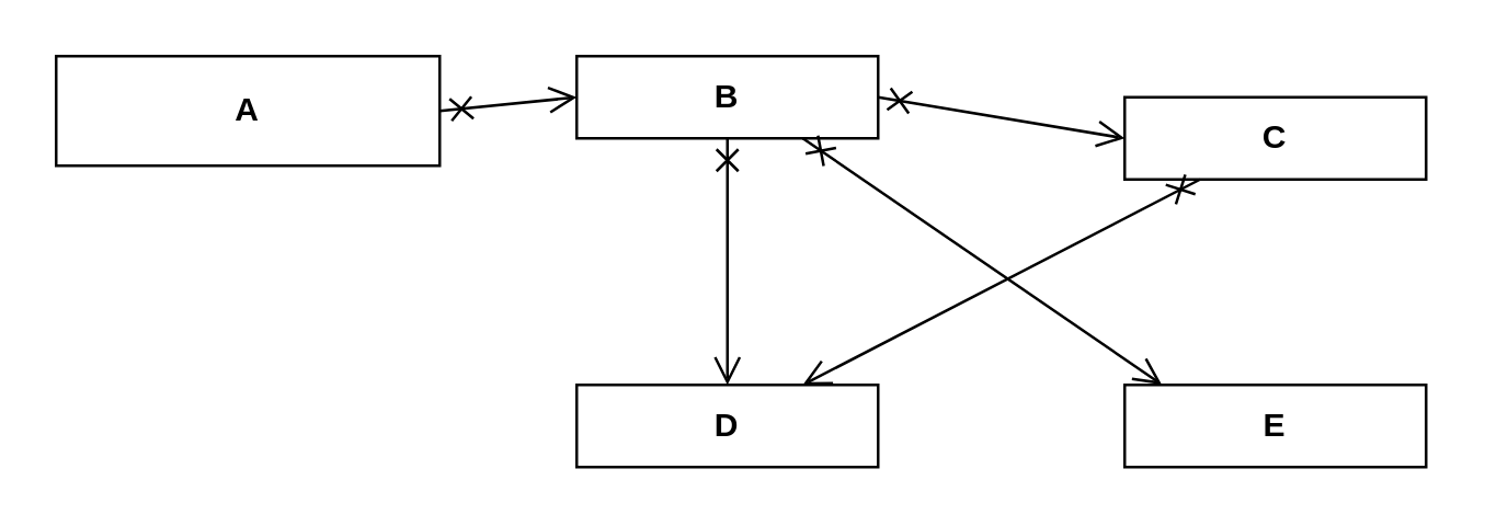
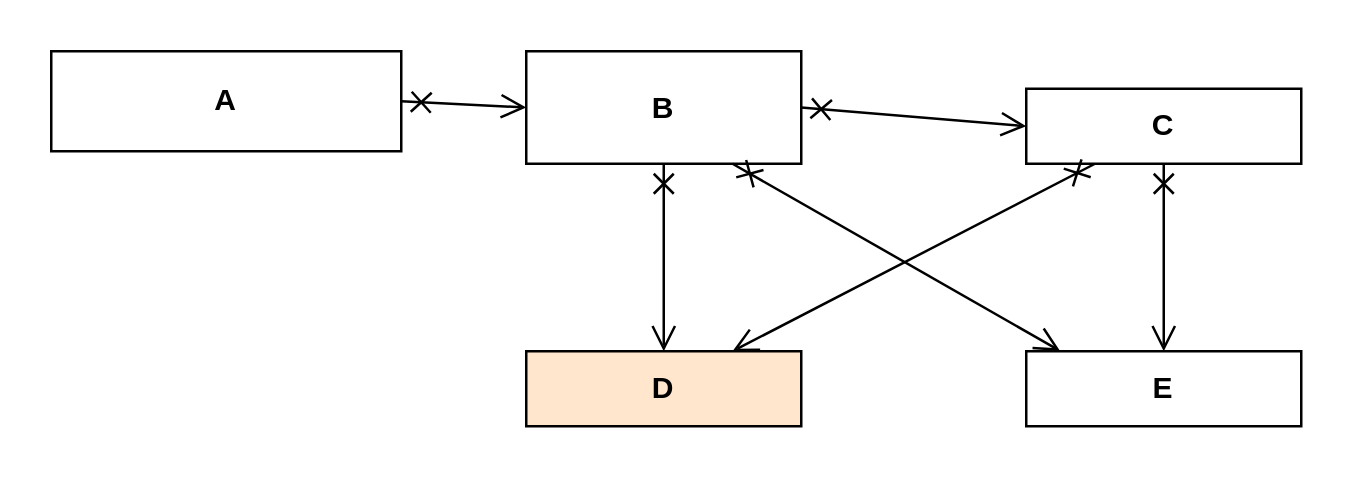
  <mxCell id="0" />
  <mxCell id="1" parent="0" />
  <mxCell id="2" value="&lt;b&gt;A&lt;/b&gt;" style="html=1;whiteSpace=wrap;" parent="1" vertex="1"><mxGeometry x="20" y="20" width="140" height="40" as="geometry" /></mxCell>
- <mxCell id="3" value="&lt;b&gt;B&lt;/b&gt;" style="html=1;whiteSpace=wrap;" parent="1" vertex="1"><mxGeometry x="210" y="20" width="110" height="30" as="geometry" /></mxCell>
+ <mxCell id="3" value="&lt;b&gt;B&lt;/b&gt;" style="html=1;whiteSpace=wrap;" parent="1" vertex="1"><mxGeometry x="210" y="20" width="110" height="45" as="geometry" /></mxCell>
  <mxCell id="4" value="&lt;b&gt;C&lt;/b&gt;" style="html=1;whiteSpace=wrap;" parent="1" vertex="1"><mxGeometry x="410" y="35" width="110" height="30" as="geometry" /></mxCell>
- <mxCell id="5" value="&lt;b&gt;D&lt;/b&gt;" style="html=1;whiteSpace=wrap;" parent="1" vertex="1"><mxGeometry x="210" y="140" width="110" height="30" as="geometry" /></mxCell>
+ <mxCell id="5" value="&lt;b&gt;D&lt;/b&gt;" style="html=1;whiteSpace=wrap;fillColor=#ffe6cc;" parent="1" vertex="1"><mxGeometry x="210" y="140" width="110" height="30" as="geometry" /></mxCell>
  <mxCell id="6" value="&lt;b&gt;E&lt;/b&gt;" style="html=1;whiteSpace=wrap;" parent="1" vertex="1"><mxGeometry x="410" y="140" width="110" height="30" as="geometry" /></mxCell>
  <mxCell id="7" value="" style="endArrow=open;endFill=1;endSize=8;html=1;rounded=0;exitX=1;exitY=0.5;exitDx=0;exitDy=0;entryX=0;entryY=0.5;entryDx=0;entryDy=0;startArrow=cross;startFill=0;" parent="1" source="2" target="3" edge="1"><mxGeometry width="160" relative="1" as="geometry"><mxPoint x="313" y="70" as="sourcePoint" /><mxPoint x="448" y="160" as="targetPoint" /></mxGeometry></mxCell>
  <mxCell id="8" value="" style="endArrow=open;endFill=1;endSize=8;html=1;rounded=0;exitX=1;exitY=0.5;exitDx=0;exitDy=0;entryX=0;entryY=0.5;entryDx=0;entryDy=0;startArrow=cross;startFill=0;" parent="1" source="3" target="4" edge="1"><mxGeometry width="160" relative="1" as="geometry"><mxPoint x="140" y="45" as="sourcePoint" /><mxPoint x="220" y="45" as="targetPoint" /></mxGeometry></mxCell>
+ <mxCell id="9" value="" style="endArrow=open;endFill=1;endSize=8;html=1;rounded=0;exitX=0.5;exitY=1;exitDx=0;exitDy=0;entryX=0.5;entryY=0;entryDx=0;entryDy=0;startArrow=cross;startFill=0;" parent="1" source="4" target="6" edge="1"><mxGeometry width="160" relative="1" as="geometry"><mxPoint x="150" y="55" as="sourcePoint" /><mxPoint x="455" y="100" as="targetPoint" /></mxGeometry></mxCell>
  <mxCell id="10" value="" style="endArrow=open;endFill=1;endSize=8;html=1;rounded=0;exitX=0.5;exitY=1;exitDx=0;exitDy=0;entryX=0.5;entryY=0;entryDx=0;entryDy=0;startArrow=cross;startFill=0;" parent="1" source="3" target="5" edge="1"><mxGeometry width="160" relative="1" as="geometry"><mxPoint x="160" y="65" as="sourcePoint" /><mxPoint x="265" y="100" as="targetPoint" /></mxGeometry></mxCell>
  <mxCell id="11" value="" style="endArrow=open;endFill=1;endSize=8;html=1;rounded=0;exitX=0.25;exitY=1;exitDx=0;exitDy=0;entryX=0.75;entryY=0;entryDx=0;entryDy=0;startArrow=cross;startFill=0;" parent="1" source="4" target="5" edge="1"><mxGeometry width="160" relative="1" as="geometry"><mxPoint x="454.5" y="130" as="sourcePoint" /><mxPoint x="454.5" y="180" as="targetPoint" /></mxGeometry></mxCell>
  <mxCell id="12" value="" style="endArrow=open;endFill=1;endSize=8;html=1;rounded=0;exitX=0.75;exitY=1;exitDx=0;exitDy=0;entryX=0.123;entryY=-0.005;entryDx=0;entryDy=0;entryPerimeter=0;startArrow=cross;startFill=0;" parent="1" source="3" target="6" edge="1"><mxGeometry width="160" relative="1" as="geometry"><mxPoint x="438" y="60" as="sourcePoint" /><mxPoint x="303" y="110" as="targetPoint" /></mxGeometry></mxCell>
